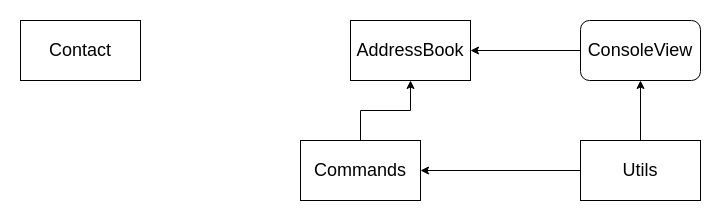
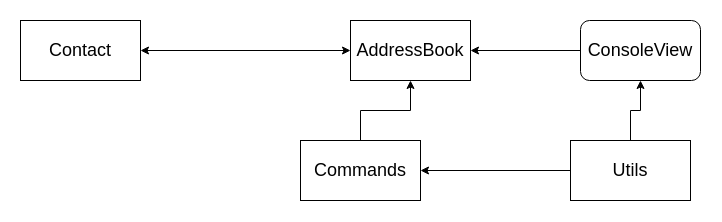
  <mxCell id="0" />
  <mxCell id="1" parent="0" />
  <mxCell id="2" value="&lt;font style=&quot;font-size: 18px;&quot;&gt;Contact&lt;/font&gt;" style="rounded=0;whiteSpace=wrap;html=1;" vertex="1" parent="1"><mxGeometry x="20" y="20" width="120" height="60" as="geometry" /></mxCell>
  <mxCell id="3" value="&lt;font style=&quot;font-size: 18px;&quot;&gt;AddressBook&lt;/font&gt;" style="rounded=0;whiteSpace=wrap;html=1;" vertex="1" parent="1"><mxGeometry x="350" y="20" width="120" height="60" as="geometry" /></mxCell>
  <mxCell id="4" style="edgeStyle=orthogonalEdgeStyle;rounded=0;orthogonalLoop=1;jettySize=auto;html=1;exitX=0;exitY=0.5;exitDx=0;exitDy=0;entryX=1;entryY=0.5;entryDx=0;entryDy=0;" edge="1" parent="1" source="5" target="3"><mxGeometry relative="1" as="geometry" /></mxCell>
  <mxCell id="5" value="&lt;font style=&quot;font-size: 18px;&quot;&gt;ConsoleView&lt;/font&gt;" style="whiteSpace=wrap;html=1;rounded=1;" vertex="1" parent="1"><mxGeometry x="580" y="20" width="120" height="60" as="geometry" /></mxCell>
  <mxCell id="6" style="edgeStyle=orthogonalEdgeStyle;rounded=0;orthogonalLoop=1;jettySize=auto;html=1;exitX=0.5;exitY=0;exitDx=0;exitDy=0;entryX=0.5;entryY=1;entryDx=0;entryDy=0;" edge="1" parent="1" source="7" target="3"><mxGeometry relative="1" as="geometry" /></mxCell>
  <mxCell id="7" value="&lt;font style=&quot;font-size: 18px;&quot;&gt;Commands&lt;/font&gt;" style="rounded=0;whiteSpace=wrap;html=1;" vertex="1" parent="1"><mxGeometry x="300" y="140" width="120" height="60" as="geometry" /></mxCell>
  <mxCell id="8" style="edgeStyle=orthogonalEdgeStyle;rounded=0;orthogonalLoop=1;jettySize=auto;html=1;exitX=0;exitY=0.5;exitDx=0;exitDy=0;entryX=1;entryY=0.5;entryDx=0;entryDy=0;" edge="1" parent="1" source="10" target="7"><mxGeometry relative="1" as="geometry" /></mxCell>
  <mxCell id="9" style="edgeStyle=orthogonalEdgeStyle;rounded=0;orthogonalLoop=1;jettySize=auto;html=1;exitX=0.5;exitY=0;exitDx=0;exitDy=0;entryX=0.5;entryY=1;entryDx=0;entryDy=0;" edge="1" parent="1" source="10" target="5"><mxGeometry relative="1" as="geometry" /></mxCell>
- <mxCell id="10" value="&lt;font style=&quot;font-size: 18px;&quot;&gt;Utils&lt;/font&gt;" style="rounded=0;whiteSpace=wrap;html=1;" vertex="1" parent="1"><mxGeometry x="580" y="140" width="120" height="60" as="geometry" /></mxCell>
+ <mxCell id="10" value="&lt;font style=&quot;font-size: 18px;&quot;&gt;Utils&lt;/font&gt;" style="rounded=0;whiteSpace=wrap;html=1;" vertex="1" parent="1"><mxGeometry x="570" y="140" width="120" height="60" as="geometry" /></mxCell>
+ <mxCell id="11" value="" style="endArrow=classic;startArrow=classic;html=1;rounded=0;exitX=1;exitY=0.5;exitDx=0;exitDy=0;entryX=0;entryY=0.5;entryDx=0;entryDy=0;" edge="1" parent="1" source="2" target="3"><mxGeometry width="50" height="50" relative="1" as="geometry"><mxPoint x="370" y="560" as="sourcePoint" /><mxPoint x="420" y="510" as="targetPoint" /></mxGeometry></mxCell>
